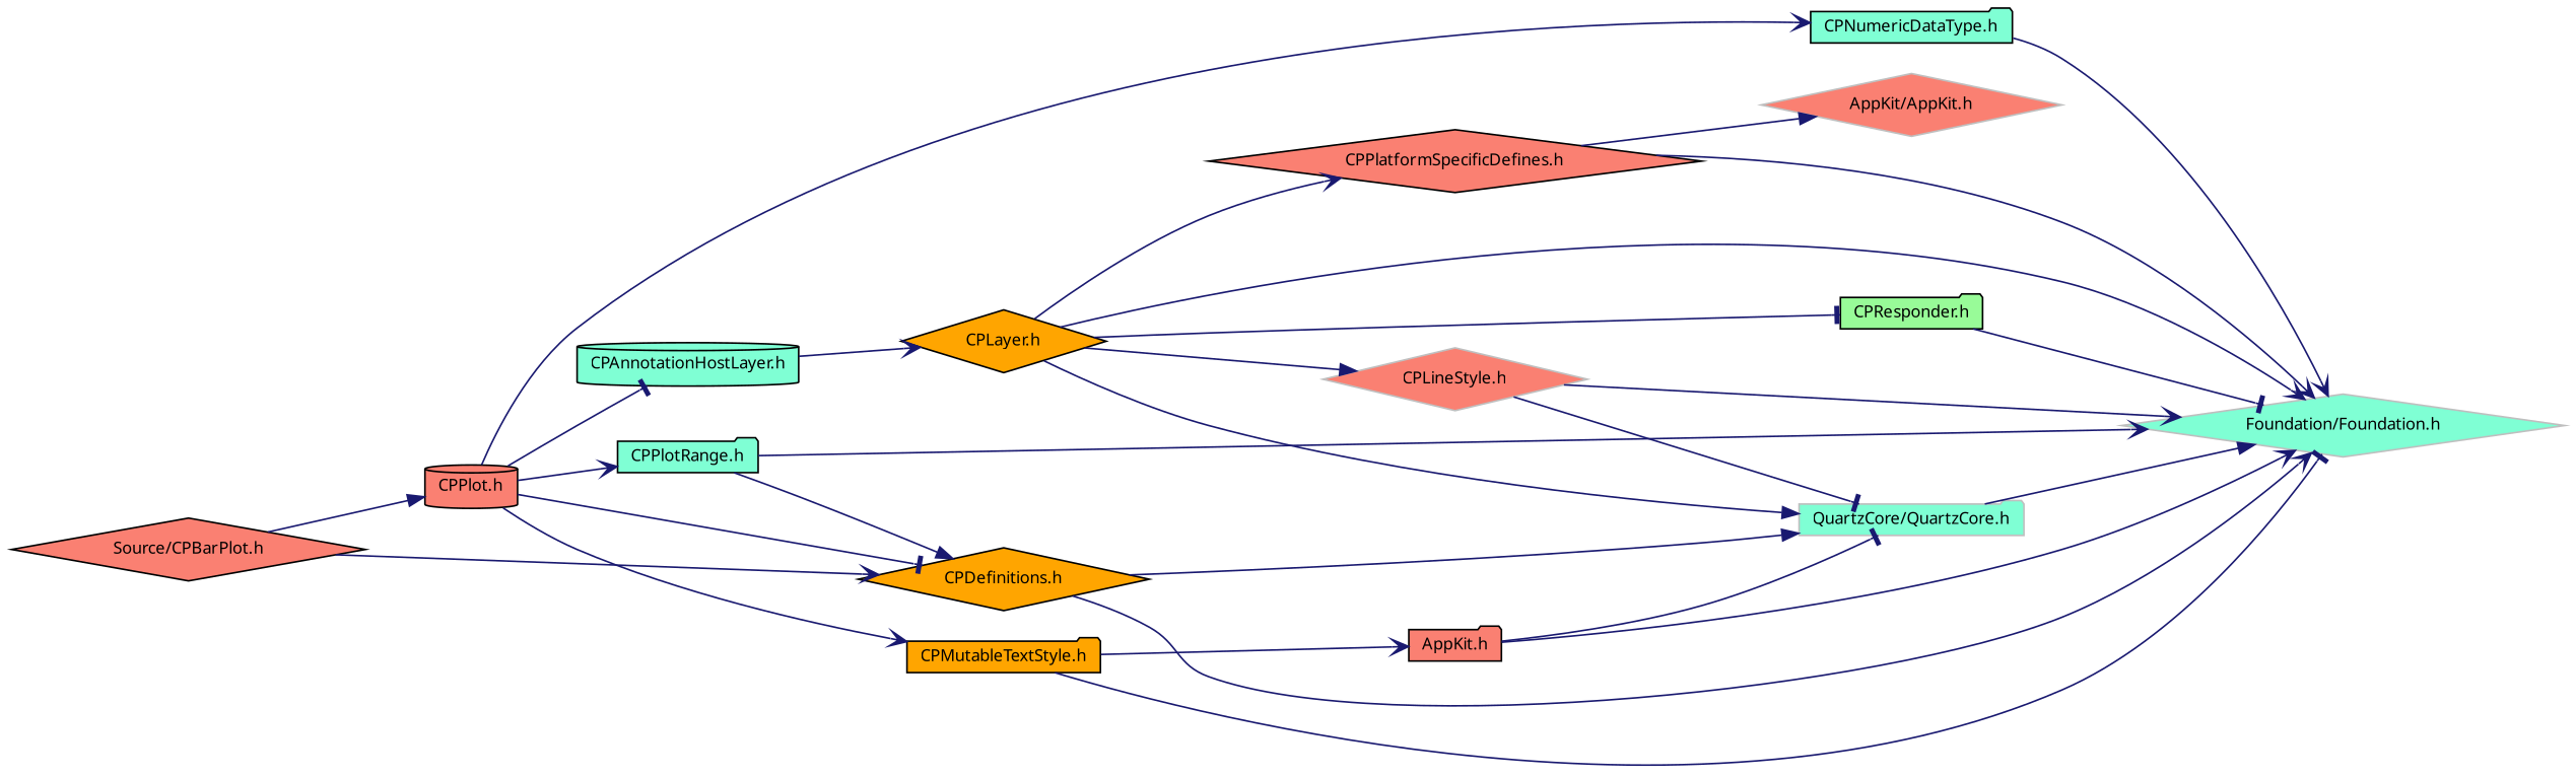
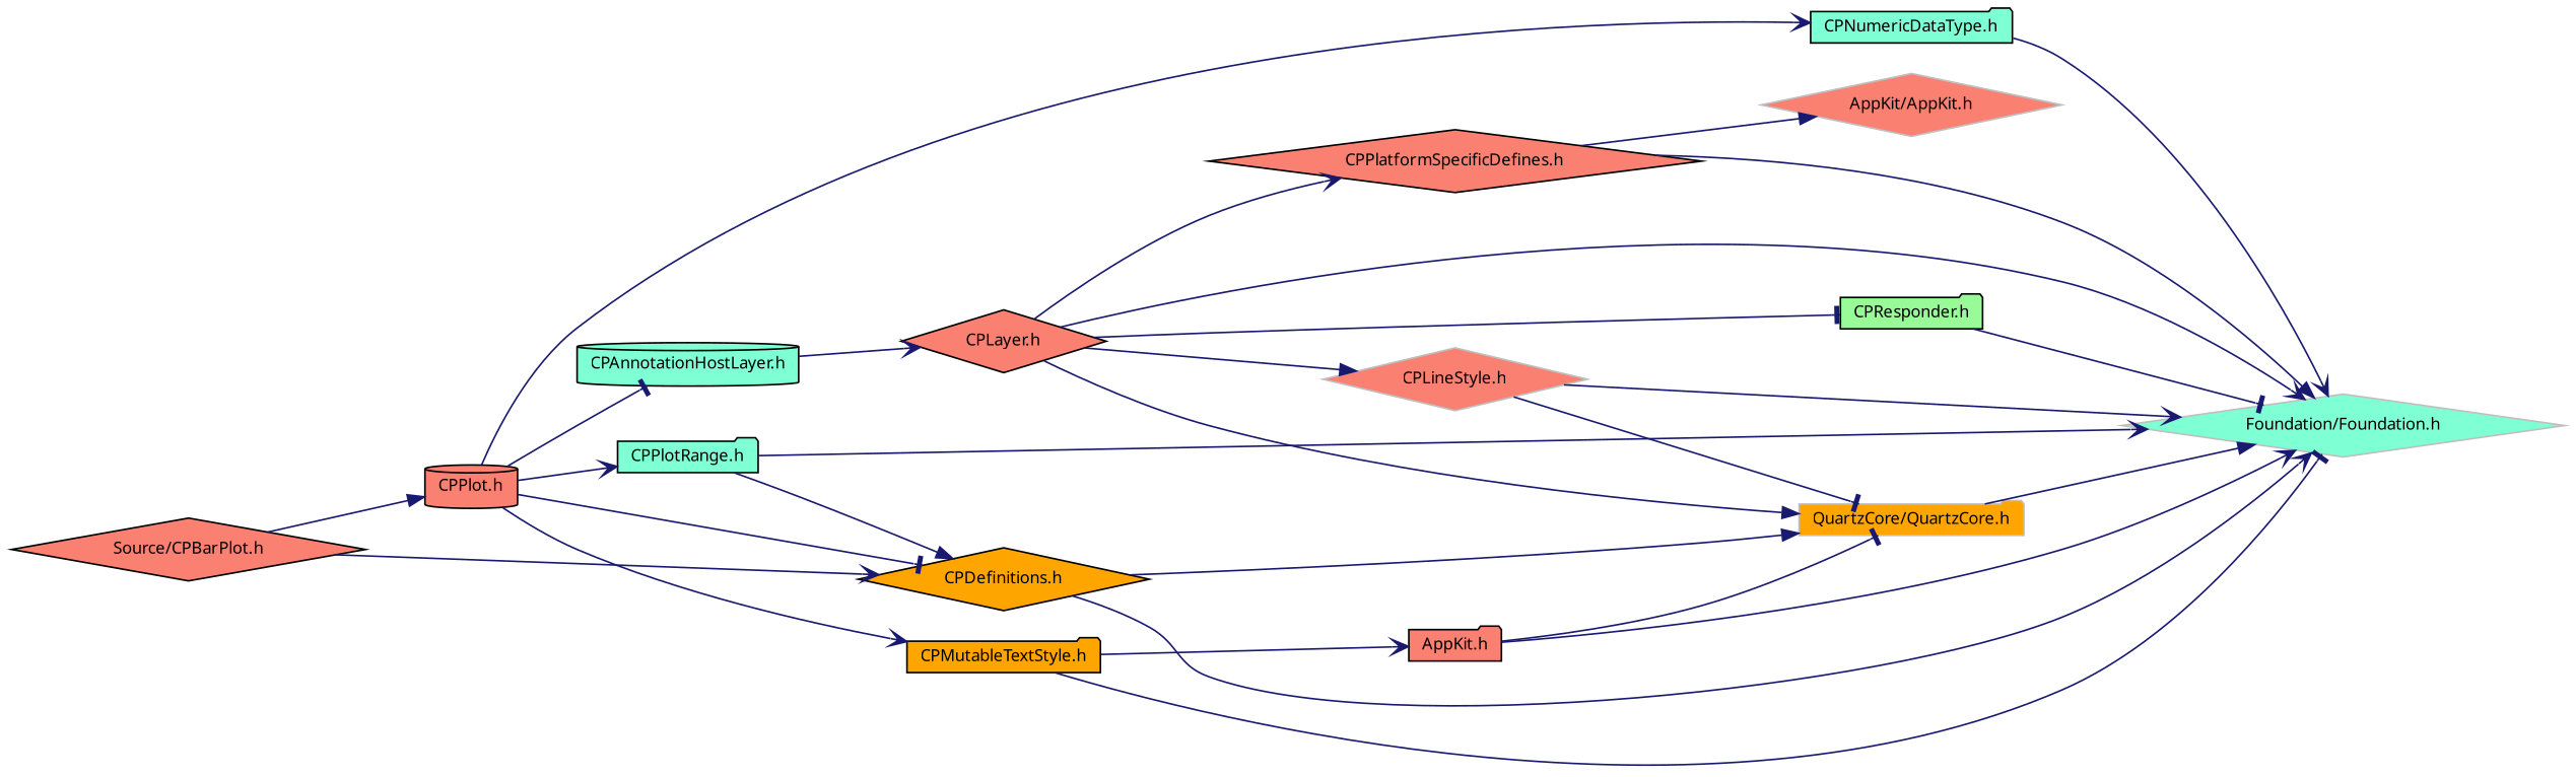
  digraph {
    rankdir=LR
    node [color=black fillcolor=salmon fontname="Lucinda Grande" fontsize=10 shape=diamond style=filled]
    edge [arrowhead=vee color=midnightblue fontname="Lucinda Grande" fontsize=10 labelfontname="Lucinda Grande" labelfontsize=10 style=solid]
    n1 [fontcolor=black height=0.2 label="Source/CPBarPlot.h" width=0.4]
    n2 [height=0.2 label="CPPlot.h" shape=cylinder width=0.4]
    n3 [fillcolor=orange height=0.2 label="CPDefinitions.h" width=0.4]
    n4 [color=grey75 fillcolor=aquamarine height=0.2 label="Foundation/Foundation.h" width=0.4]
    n5 [fillcolor=aquamarine height=0.2 label="CPPlotRange.h" shape=folder width=0.4]
    n6 [fillcolor=aquamarine height=0.2 label="CPNumericDataType.h" shape=folder width=0.4]
    n7 [fillcolor=aquamarine height=0.2 label="CPAnnotationHostLayer.h" shape=cylinder width=0.4]
    n8 [fillcolor=orange height=0.2 label="CPMutableTextStyle.h" shape=folder width=0.4]
-   n9 [color=grey75 fillcolor=aquamarine height=0.2 label="QuartzCore/QuartzCore.h" shape=folder width=0.4]
-   n10 [fillcolor=orange height=0.2 label="CPLayer.h" width=0.4]
+   n9 [color=grey75 fillcolor=orange height=0.2 label="QuartzCore/QuartzCore.h" shape=folder width=0.4]
+   n10 [height=0.2 label="CPLayer.h" width=0.4]
    n11 [height=0.2 label="AppKit.h" shape=folder width=0.4]
    n12 [color=grey75 height=0.2 label="CPLineStyle.h" width=0.4]
    n13 [fillcolor=palegreen height=0.2 label="CPResponder.h" shape=folder width=0.4]
    n14 [height=0.2 label="CPPlatformSpecificDefines.h" width=0.4]
    n15 [color=grey75 height=0.2 label="AppKit/AppKit.h" width=0.4]
    n1 -> n2 [arrowhead=normal]
    n1 -> n3
    n2 -> n3 [arrowhead=tee]
    n2 -> n5
    n2 -> n6
    n2 -> n7 [arrowhead=tee]
    n2 -> n8
    n3 -> n4
    n3 -> n9 [arrowhead=normal]
    n5 -> n3 [arrowhead=normal]
    n5 -> n4
    n6 -> n4
    n7 -> n10
    n8 -> n4 [arrowhead=tee]
    n8 -> n11
    n9 -> n4 [arrowhead=normal]
    n10 -> n4
    n10 -> n9 [arrowhead=normal]
    n10 -> n12 [arrowhead=normal]
    n10 -> n13 [arrowhead=tee]
    n10 -> n14
    n11 -> n4
    n11 -> n9 [arrowhead=tee]
    n12 -> n4
    n12 -> n9 [arrowhead=tee]
    n13 -> n4 [arrowhead=tee]
-   n14 -> n4
+   n14 -> n4 [arrowhead=normal]
    n14 -> n15 [arrowhead=normal]
  }
